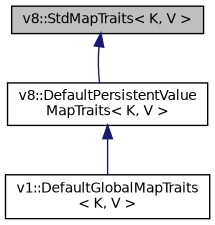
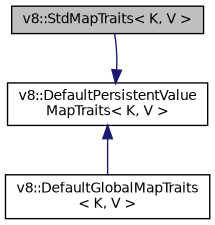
  digraph {
    node [color=black fillcolor=white fontname=Helvetica fontsize=10 shape=record style=filled]
    edge [color=midnightblue dir=back fontname=Helvetica fontsize=10 labelfontname=Helvetica labelfontsize=10 style=solid]
    n1 [fillcolor=grey75 fontcolor=black height=0.2 label="v8::StdMapTraits\< K, V \>" width=0.4]
    n2 [height=0.2 label="v8::DefaultPersistentValue\lMapTraits\< K, V \>" width=0.4]
-   n3 [height=0.2 label="v1::DefaultGlobalMapTraits\l\< K, V \>" width=0.4]
-   n1 -> n2
+   n3 [height=0.2 label="v8::DefaultGlobalMapTraits\l\< K, V \>" width=0.4]
+   n2 -> n1
    n2 -> n3
  }
